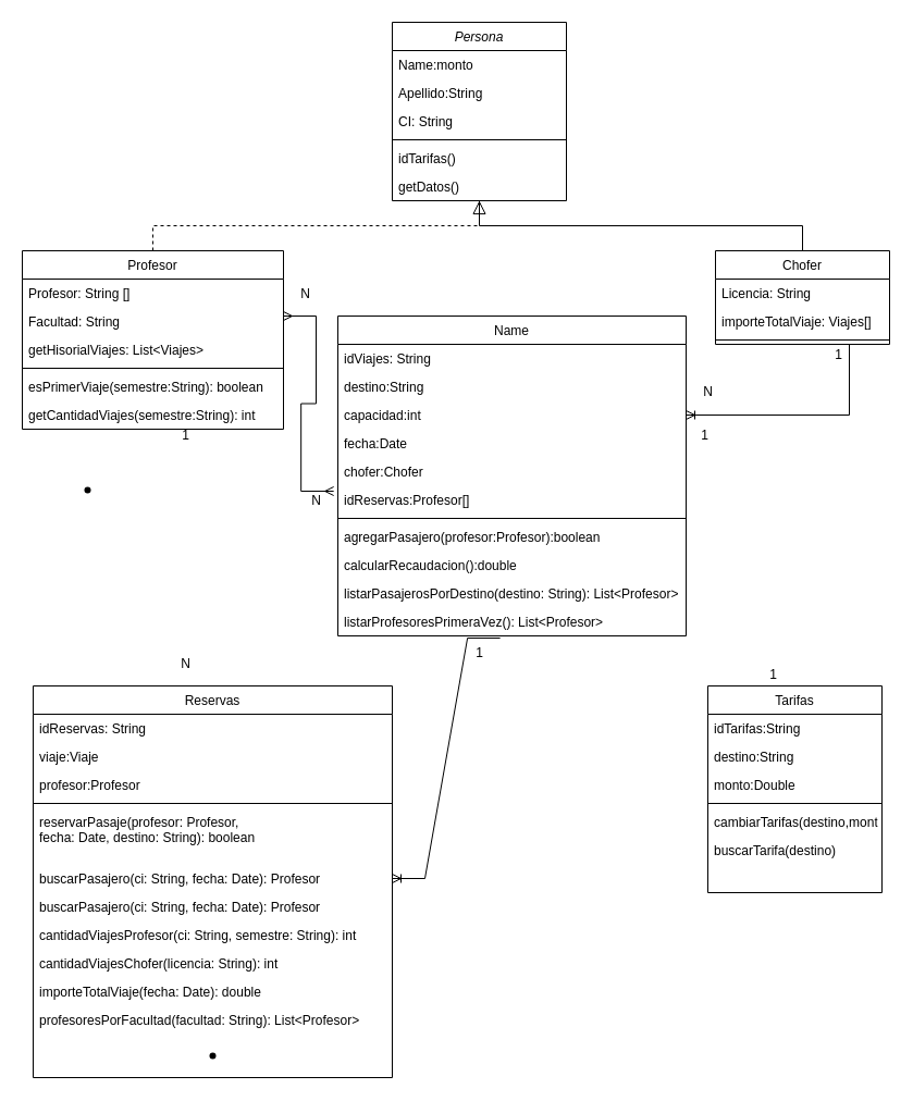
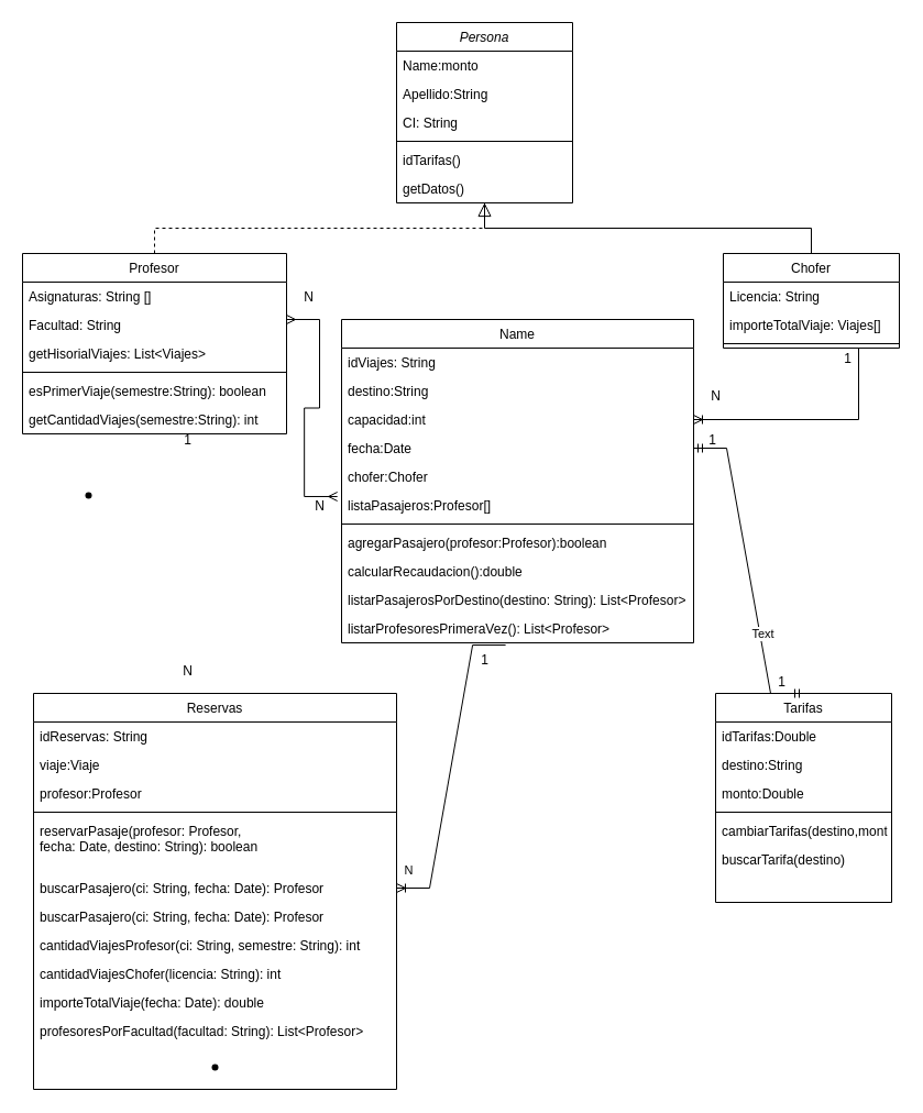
  <mxCell id="0" />
  <mxCell id="1" parent="0" />
  <mxCell id="2" value="Persona" style="swimlane;fontStyle=2;align=center;verticalAlign=top;childLayout=stackLayout;horizontal=1;startSize=26;horizontalStack=0;resizeParent=1;resizeLast=0;collapsible=1;marginBottom=0;rounded=0;shadow=0;strokeWidth=1;" parent="1" vertex="1"><mxGeometry x="360" y="20" width="160" height="164" as="geometry"><mxRectangle x="230" y="140" width="160" height="26" as="alternateBounds" /></mxGeometry></mxCell>
  <mxCell id="3" value="Name:monto" style="text;align=left;verticalAlign=top;spacingLeft=4;spacingRight=4;overflow=hidden;rotatable=0;points=[[0,0.5],[1,0.5]];portConstraint=eastwest;" parent="2" vertex="1"><mxGeometry y="26" width="160" height="26" as="geometry" /></mxCell>
  <mxCell id="4" value="Apellido:String" style="text;align=left;verticalAlign=top;spacingLeft=4;spacingRight=4;overflow=hidden;rotatable=0;points=[[0,0.5],[1,0.5]];portConstraint=eastwest;rounded=0;shadow=0;html=0;" parent="2" vertex="1"><mxGeometry y="52" width="160" height="26" as="geometry" /></mxCell>
  <mxCell id="5" value="CI: String" style="text;align=left;verticalAlign=top;spacingLeft=4;spacingRight=4;overflow=hidden;rotatable=0;points=[[0,0.5],[1,0.5]];portConstraint=eastwest;rounded=0;shadow=0;html=0;" parent="2" vertex="1"><mxGeometry y="78" width="160" height="26" as="geometry" /></mxCell>
  <mxCell id="6" value="" style="line;html=1;strokeWidth=1;align=left;verticalAlign=middle;spacingTop=-1;spacingLeft=3;spacingRight=3;rotatable=0;labelPosition=right;points=[];portConstraint=eastwest;" parent="2" vertex="1"><mxGeometry y="104" width="160" height="8" as="geometry" /></mxCell>
  <mxCell id="7" value="idTarifas()" style="text;align=left;verticalAlign=top;spacingLeft=4;spacingRight=4;overflow=hidden;rotatable=0;points=[[0,0.5],[1,0.5]];portConstraint=eastwest;" parent="2" vertex="1"><mxGeometry y="112" width="160" height="26" as="geometry" /></mxCell>
  <mxCell id="8" value="getDatos()" style="text;align=left;verticalAlign=top;spacingLeft=4;spacingRight=4;overflow=hidden;rotatable=0;points=[[0,0.5],[1,0.5]];portConstraint=eastwest;" vertex="1" parent="2"><mxGeometry y="138" width="160" height="26" as="geometry" /></mxCell>
  <mxCell id="9" value="Profesor" style="swimlane;fontStyle=0;align=center;verticalAlign=top;childLayout=stackLayout;horizontal=1;startSize=26;horizontalStack=0;resizeParent=1;resizeLast=0;collapsible=1;marginBottom=0;rounded=0;shadow=0;strokeWidth=1;" parent="1" vertex="1"><mxGeometry x="20" y="230" width="240" height="164" as="geometry"><mxRectangle x="130" y="380" width="160" height="26" as="alternateBounds" /></mxGeometry></mxCell>
- <mxCell id="10" value="Profesor: String []" style="text;align=left;verticalAlign=top;spacingLeft=4;spacingRight=4;overflow=hidden;rotatable=0;points=[[0,0.5],[1,0.5]];portConstraint=eastwest;" parent="9" vertex="1"><mxGeometry y="26" width="240" height="26" as="geometry" /></mxCell>
+ <mxCell id="10" value="Asignaturas: String []" style="text;align=left;verticalAlign=top;spacingLeft=4;spacingRight=4;overflow=hidden;rotatable=0;points=[[0,0.5],[1,0.5]];portConstraint=eastwest;" parent="9" vertex="1"><mxGeometry y="26" width="240" height="26" as="geometry" /></mxCell>
  <mxCell id="11" value="Facultad: String" style="text;align=left;verticalAlign=top;spacingLeft=4;spacingRight=4;overflow=hidden;rotatable=0;points=[[0,0.5],[1,0.5]];portConstraint=eastwest;rounded=0;shadow=0;html=0;" parent="9" vertex="1"><mxGeometry y="52" width="240" height="26" as="geometry" /></mxCell>
  <mxCell id="12" value="getHisorialViajes: List&lt;Viajes&gt;&#10;&#10;&#10;&#10;&#10;&#10;&#10;" style="text;align=left;verticalAlign=top;spacingLeft=4;spacingRight=4;overflow=hidden;rotatable=0;points=[[0,0.5],[1,0.5]];portConstraint=eastwest;rounded=0;shadow=0;html=0;" parent="9" vertex="1"><mxGeometry y="78" width="240" height="26" as="geometry" /></mxCell>
  <mxCell id="13" value="" style="line;html=1;strokeWidth=1;align=left;verticalAlign=middle;spacingTop=-1;spacingLeft=3;spacingRight=3;rotatable=0;labelPosition=right;points=[];portConstraint=eastwest;" parent="9" vertex="1"><mxGeometry y="104" width="240" height="8" as="geometry" /></mxCell>
  <mxCell id="14" value="esPrimerViaje(semestre:String): boolean" style="text;align=left;verticalAlign=top;spacingLeft=4;spacingRight=4;overflow=hidden;rotatable=0;points=[[0,0.5],[1,0.5]];portConstraint=eastwest;rounded=0;shadow=0;html=0;" vertex="1" parent="9"><mxGeometry y="112" width="240" height="26" as="geometry" /></mxCell>
  <mxCell id="15" value="getCantidadViajes(semestre:String): int" style="text;align=left;verticalAlign=top;spacingLeft=4;spacingRight=4;overflow=hidden;rotatable=0;points=[[0,0.5],[1,0.5]];portConstraint=eastwest;rounded=0;shadow=0;html=0;" vertex="1" parent="9"><mxGeometry y="138" width="240" height="26" as="geometry" /></mxCell>
  <mxCell id="16" value="" style="endArrow=block;endSize=10;endFill=0;shadow=0;strokeWidth=1;rounded=0;edgeStyle=elbowEdgeStyle;elbow=vertical;dashed=1;" parent="1" source="9" target="2" edge="1"><mxGeometry width="160" relative="1" as="geometry"><mxPoint x="190" y="213" as="sourcePoint" /><mxPoint x="190" y="213" as="targetPoint" /></mxGeometry></mxCell>
  <mxCell id="17" value="Chofer" style="swimlane;fontStyle=0;align=center;verticalAlign=top;childLayout=stackLayout;horizontal=1;startSize=26;horizontalStack=0;resizeParent=1;resizeLast=0;collapsible=1;marginBottom=0;rounded=0;shadow=0;strokeWidth=1;" parent="1" vertex="1"><mxGeometry x="657" y="230" width="160" height="86" as="geometry"><mxRectangle x="340" y="380" width="170" height="26" as="alternateBounds" /></mxGeometry></mxCell>
  <mxCell id="18" value="Licencia: String" style="text;align=left;verticalAlign=top;spacingLeft=4;spacingRight=4;overflow=hidden;rotatable=0;points=[[0,0.5],[1,0.5]];portConstraint=eastwest;" parent="17" vertex="1"><mxGeometry y="26" width="160" height="26" as="geometry" /></mxCell>
  <mxCell id="19" value="importeTotalViaje: Viajes[]" style="text;align=left;verticalAlign=top;spacingLeft=4;spacingRight=4;overflow=hidden;rotatable=0;points=[[0,0.5],[1,0.5]];portConstraint=eastwest;rounded=0;shadow=0;html=0;" vertex="1" parent="17"><mxGeometry y="52" width="160" height="26" as="geometry" /></mxCell>
  <mxCell id="20" value="" style="line;html=1;strokeWidth=1;align=left;verticalAlign=middle;spacingTop=-1;spacingLeft=3;spacingRight=3;rotatable=0;labelPosition=right;points=[];portConstraint=eastwest;" parent="17" vertex="1"><mxGeometry y="78" width="160" height="8" as="geometry" /></mxCell>
  <mxCell id="21" value="" style="endArrow=none;endSize=10;endFill=0;shadow=0;strokeWidth=1;rounded=0;edgeStyle=elbowEdgeStyle;elbow=vertical;" parent="1" source="17" target="2" edge="1"><mxGeometry width="160" relative="1" as="geometry"><mxPoint x="200" y="383" as="sourcePoint" /><mxPoint x="300" y="281" as="targetPoint" /></mxGeometry></mxCell>
  <mxCell id="22" value="Reservas" style="swimlane;fontStyle=0;align=center;verticalAlign=top;childLayout=stackLayout;horizontal=1;startSize=26;horizontalStack=0;resizeParent=1;resizeLast=0;collapsible=1;marginBottom=0;rounded=0;shadow=0;strokeWidth=1;" parent="1" vertex="1"><mxGeometry x="30" y="630" width="330" height="360" as="geometry"><mxRectangle x="550" y="140" width="160" height="26" as="alternateBounds" /></mxGeometry></mxCell>
  <mxCell id="23" value="idReservas: String" style="text;align=left;verticalAlign=top;spacingLeft=4;spacingRight=4;overflow=hidden;rotatable=0;points=[[0,0.5],[1,0.5]];portConstraint=eastwest;" parent="22" vertex="1"><mxGeometry y="26" width="330" height="26" as="geometry" /></mxCell>
  <mxCell id="24" value="viaje:Viaje" style="text;align=left;verticalAlign=top;spacingLeft=4;spacingRight=4;overflow=hidden;rotatable=0;points=[[0,0.5],[1,0.5]];portConstraint=eastwest;rounded=0;shadow=0;html=0;" parent="22" vertex="1"><mxGeometry y="52" width="330" height="26" as="geometry" /></mxCell>
  <mxCell id="25" value="profesor:Profesor" style="text;align=left;verticalAlign=top;spacingLeft=4;spacingRight=4;overflow=hidden;rotatable=0;points=[[0,0.5],[1,0.5]];portConstraint=eastwest;rounded=0;shadow=0;html=0;" parent="22" vertex="1"><mxGeometry y="78" width="330" height="26" as="geometry" /></mxCell>
  <mxCell id="26" value="" style="line;html=1;strokeWidth=1;align=left;verticalAlign=middle;spacingTop=-1;spacingLeft=3;spacingRight=3;rotatable=0;labelPosition=right;points=[];portConstraint=eastwest;" parent="22" vertex="1"><mxGeometry y="104" width="330" height="8" as="geometry" /></mxCell>
  <mxCell id="27" value="reservarPasaje(profesor: Profesor,&#10;fecha: Date, destino: String): boolean" style="text;align=left;verticalAlign=top;spacingLeft=4;spacingRight=4;overflow=hidden;rotatable=0;points=[[0,0.5],[1,0.5]];portConstraint=eastwest;" parent="22" vertex="1"><mxGeometry y="112" width="330" height="52" as="geometry" /></mxCell>
  <mxCell id="28" value="buscarPasajero(ci: String, fecha: Date): Profesor" style="text;align=left;verticalAlign=top;spacingLeft=4;spacingRight=4;overflow=hidden;rotatable=0;points=[[0,0.5],[1,0.5]];portConstraint=eastwest;" parent="22" vertex="1"><mxGeometry y="164" width="330" height="26" as="geometry" /></mxCell>
  <mxCell id="29" value="buscarPasajero(ci: String, fecha: Date): Profesor" style="text;align=left;verticalAlign=top;spacingLeft=4;spacingRight=4;overflow=hidden;rotatable=0;points=[[0,0.5],[1,0.5]];portConstraint=eastwest;" vertex="1" parent="22"><mxGeometry y="190" width="330" height="26" as="geometry" /></mxCell>
  <mxCell id="30" value="cantidadViajesProfesor(ci: String, semestre: String): int" style="text;align=left;verticalAlign=top;spacingLeft=4;spacingRight=4;overflow=hidden;rotatable=0;points=[[0,0.5],[1,0.5]];portConstraint=eastwest;" parent="22" vertex="1"><mxGeometry y="216" width="330" height="26" as="geometry" /></mxCell>
  <mxCell id="31" value="cantidadViajesChofer(licencia: String): int" style="text;align=left;verticalAlign=top;spacingLeft=4;spacingRight=4;overflow=hidden;rotatable=0;points=[[0,0.5],[1,0.5]];portConstraint=eastwest;" vertex="1" parent="22"><mxGeometry y="242" width="330" height="26" as="geometry" /></mxCell>
  <mxCell id="32" value="importeTotalViaje(fecha: Date): double" style="text;align=left;verticalAlign=top;spacingLeft=4;spacingRight=4;overflow=hidden;rotatable=0;points=[[0,0.5],[1,0.5]];portConstraint=eastwest;" vertex="1" parent="22"><mxGeometry y="268" width="330" height="26" as="geometry" /></mxCell>
  <mxCell id="33" value="profesoresPorFacultad(facultad: String): List&lt;Profesor&gt;" style="text;align=left;verticalAlign=top;spacingLeft=4;spacingRight=4;overflow=hidden;rotatable=0;points=[[0,0.5],[1,0.5]];portConstraint=eastwest;" vertex="1" parent="22"><mxGeometry y="294" width="330" height="26" as="geometry" /></mxCell>
  <mxCell id="34" value="" style="shape=waypoint;sketch=0;size=6;pointerEvents=1;points=[];fillColor=default;resizable=0;rotatable=0;perimeter=centerPerimeter;snapToPoint=1;verticalAlign=top;fontStyle=0;startSize=26;rounded=0;shadow=0;strokeWidth=1;" parent="22" vertex="1"><mxGeometry y="320" width="330" height="40" as="geometry" /></mxCell>
  <mxCell id="35" value="Name" style="swimlane;fontStyle=0;align=center;verticalAlign=top;childLayout=stackLayout;horizontal=1;startSize=26;horizontalStack=0;resizeParent=1;resizeLast=0;collapsible=1;marginBottom=0;rounded=0;shadow=0;strokeWidth=1;" parent="1" vertex="1"><mxGeometry x="310" y="290" width="320" height="294" as="geometry"><mxRectangle x="550" y="140" width="160" height="26" as="alternateBounds" /></mxGeometry></mxCell>
  <mxCell id="36" value="idViajes: String" style="text;align=left;verticalAlign=top;spacingLeft=4;spacingRight=4;overflow=hidden;rotatable=0;points=[[0,0.5],[1,0.5]];portConstraint=eastwest;" parent="35" vertex="1"><mxGeometry y="26" width="320" height="26" as="geometry" /></mxCell>
  <mxCell id="37" value="destino:String" style="text;align=left;verticalAlign=top;spacingLeft=4;spacingRight=4;overflow=hidden;rotatable=0;points=[[0,0.5],[1,0.5]];portConstraint=eastwest;rounded=0;shadow=0;html=0;" vertex="1" parent="35"><mxGeometry y="52" width="320" height="26" as="geometry" /></mxCell>
  <mxCell id="38" value="capacidad:int" style="text;align=left;verticalAlign=top;spacingLeft=4;spacingRight=4;overflow=hidden;rotatable=0;points=[[0,0.5],[1,0.5]];portConstraint=eastwest;rounded=0;shadow=0;html=0;" parent="35" vertex="1"><mxGeometry y="78" width="320" height="26" as="geometry" /></mxCell>
  <mxCell id="39" value="fecha:Date" style="text;align=left;verticalAlign=top;spacingLeft=4;spacingRight=4;overflow=hidden;rotatable=0;points=[[0,0.5],[1,0.5]];portConstraint=eastwest;rounded=0;shadow=0;html=0;" parent="35" vertex="1"><mxGeometry y="104" width="320" height="26" as="geometry" /></mxCell>
  <mxCell id="40" value="chofer:Chofer" style="text;align=left;verticalAlign=top;spacingLeft=4;spacingRight=4;overflow=hidden;rotatable=0;points=[[0,0.5],[1,0.5]];portConstraint=eastwest;rounded=0;shadow=0;html=0;" parent="35" vertex="1"><mxGeometry y="130" width="320" height="26" as="geometry" /></mxCell>
- <mxCell id="41" value="idReservas:Profesor[]" style="text;align=left;verticalAlign=top;spacingLeft=4;spacingRight=4;overflow=hidden;rotatable=0;points=[[0,0.5],[1,0.5]];portConstraint=eastwest;rounded=0;shadow=0;html=0;" vertex="1" parent="35"><mxGeometry y="156" width="320" height="26" as="geometry" /></mxCell>
+ <mxCell id="41" value="listaPasajeros:Profesor[]" style="text;align=left;verticalAlign=top;spacingLeft=4;spacingRight=4;overflow=hidden;rotatable=0;points=[[0,0.5],[1,0.5]];portConstraint=eastwest;rounded=0;shadow=0;html=0;" vertex="1" parent="35"><mxGeometry y="156" width="320" height="26" as="geometry" /></mxCell>
  <mxCell id="42" value="" style="line;html=1;strokeWidth=1;align=left;verticalAlign=middle;spacingTop=-1;spacingLeft=3;spacingRight=3;rotatable=0;labelPosition=right;points=[];portConstraint=eastwest;" parent="35" vertex="1"><mxGeometry y="182" width="320" height="8" as="geometry" /></mxCell>
  <mxCell id="43" value="agregarPasajero(profesor:Profesor):boolean" style="text;align=left;verticalAlign=top;spacingLeft=4;spacingRight=4;overflow=hidden;rotatable=0;points=[[0,0.5],[1,0.5]];portConstraint=eastwest;" parent="35" vertex="1"><mxGeometry y="190" width="320" height="26" as="geometry" /></mxCell>
  <mxCell id="44" value="calcularRecaudacion():double" style="text;align=left;verticalAlign=top;spacingLeft=4;spacingRight=4;overflow=hidden;rotatable=0;points=[[0,0.5],[1,0.5]];portConstraint=eastwest;" vertex="1" parent="35"><mxGeometry y="216" width="320" height="26" as="geometry" /></mxCell>
  <mxCell id="45" value="listarPasajerosPorDestino(destino: String): List&lt;Profesor&gt;" style="text;align=left;verticalAlign=top;spacingLeft=4;spacingRight=4;overflow=hidden;rotatable=0;points=[[0,0.5],[1,0.5]];portConstraint=eastwest;" vertex="1" parent="35"><mxGeometry y="242" width="320" height="26" as="geometry" /></mxCell>
  <mxCell id="46" value="listarProfesoresPrimeraVez(): List&lt;Profesor&gt;&#10;&#10;&#10;&#10;&#10;&#10;&#10;" style="text;align=left;verticalAlign=top;spacingLeft=4;spacingRight=4;overflow=hidden;rotatable=0;points=[[0,0.5],[1,0.5]];portConstraint=eastwest;" vertex="1" parent="35"><mxGeometry y="268" width="320" height="26" as="geometry" /></mxCell>
  <mxCell id="47" value="Tarifas" style="swimlane;fontStyle=0;align=center;verticalAlign=top;childLayout=stackLayout;horizontal=1;startSize=26;horizontalStack=0;resizeParent=1;resizeLast=0;collapsible=1;marginBottom=0;rounded=0;shadow=0;strokeWidth=1;" parent="1" vertex="1"><mxGeometry x="650" y="630" width="160" height="190" as="geometry"><mxRectangle x="550" y="140" width="160" height="26" as="alternateBounds" /></mxGeometry></mxCell>
- <mxCell id="48" value="idTarifas:String" style="text;align=left;verticalAlign=top;spacingLeft=4;spacingRight=4;overflow=hidden;rotatable=0;points=[[0,0.5],[1,0.5]];portConstraint=eastwest;" parent="47" vertex="1"><mxGeometry y="26" width="160" height="26" as="geometry" /></mxCell>
+ <mxCell id="48" value="idTarifas:Double" style="text;align=left;verticalAlign=top;spacingLeft=4;spacingRight=4;overflow=hidden;rotatable=0;points=[[0,0.5],[1,0.5]];portConstraint=eastwest;" parent="47" vertex="1"><mxGeometry y="26" width="160" height="26" as="geometry" /></mxCell>
  <mxCell id="49" value="destino:String" style="text;align=left;verticalAlign=top;spacingLeft=4;spacingRight=4;overflow=hidden;rotatable=0;points=[[0,0.5],[1,0.5]];portConstraint=eastwest;rounded=0;shadow=0;html=0;" parent="47" vertex="1"><mxGeometry y="52" width="160" height="26" as="geometry" /></mxCell>
  <mxCell id="50" value="monto:Double" style="text;align=left;verticalAlign=top;spacingLeft=4;spacingRight=4;overflow=hidden;rotatable=0;points=[[0,0.5],[1,0.5]];portConstraint=eastwest;rounded=0;shadow=0;html=0;" parent="47" vertex="1"><mxGeometry y="78" width="160" height="26" as="geometry" /></mxCell>
  <mxCell id="51" value="" style="line;html=1;strokeWidth=1;align=left;verticalAlign=middle;spacingTop=-1;spacingLeft=3;spacingRight=3;rotatable=0;labelPosition=right;points=[];portConstraint=eastwest;" parent="47" vertex="1"><mxGeometry y="104" width="160" height="8" as="geometry" /></mxCell>
  <mxCell id="52" value="cambiarTarifas(destino,monto)" style="text;align=left;verticalAlign=top;spacingLeft=4;spacingRight=4;overflow=hidden;rotatable=0;points=[[0,0.5],[1,0.5]];portConstraint=eastwest;rounded=0;shadow=0;html=0;" parent="47" vertex="1"><mxGeometry y="112" width="160" height="26" as="geometry" /></mxCell>
  <mxCell id="53" value="buscarTarifa(destino)" style="text;align=left;verticalAlign=top;spacingLeft=4;spacingRight=4;overflow=hidden;rotatable=0;points=[[0,0.5],[1,0.5]];portConstraint=eastwest;rounded=0;shadow=0;html=0;" parent="47" vertex="1"><mxGeometry y="138" width="160" height="52" as="geometry" /></mxCell>
  <mxCell id="54" value="" style="shape=waypoint;sketch=0;size=6;pointerEvents=1;points=[];fillColor=default;resizable=0;rotatable=0;perimeter=centerPerimeter;snapToPoint=1;verticalAlign=top;fontStyle=0;startSize=26;rounded=0;shadow=0;strokeWidth=1;" parent="1" vertex="1"><mxGeometry x="60" y="430" width="40" height="40" as="geometry" /></mxCell>
  <mxCell id="55" value="1" style="text;html=1;align=center;verticalAlign=middle;resizable=0;points=[];autosize=1;strokeColor=none;fillColor=none;" vertex="1" parent="1"><mxGeometry x="760" y="316" width="20" height="20" as="geometry" /></mxCell>
  <mxCell id="56" value="" style="edgeStyle=entityRelationEdgeStyle;fontSize=12;html=1;endArrow=ERoneToMany;rounded=0;entryX=1;entryY=0.5;entryDx=0;entryDy=0;exitX=0.466;exitY=1.077;exitDx=0;exitDy=0;exitPerimeter=0;" edge="1" parent="1" source="46" target="28"><mxGeometry width="100" height="100" relative="1" as="geometry"><mxPoint x="450" y="820" as="sourcePoint" /><mxPoint x="550" y="720" as="targetPoint" /></mxGeometry></mxCell>
  <mxCell id="57" value="1" style="text;html=1;align=center;verticalAlign=middle;resizable=0;points=[];autosize=1;strokeColor=none;fillColor=none;" vertex="1" parent="1"><mxGeometry x="430" y="590" width="20" height="20" as="geometry" /></mxCell>
+ <mxCell id="58" value="" style="edgeStyle=entityRelationEdgeStyle;fontSize=12;html=1;endArrow=ERmandOne;startArrow=ERmandOne;rounded=0;exitX=0.5;exitY=0;exitDx=0;exitDy=0;" edge="1" parent="1" source="47" target="39"><mxGeometry width="100" height="100" relative="1" as="geometry"><mxPoint x="770" y="630" as="sourcePoint" /><mxPoint x="660" y="407" as="targetPoint" /></mxGeometry></mxCell>
+ <mxCell id="59" value="N" style="edgeLabel;html=1;align=center;verticalAlign=middle;resizable=0;points=[];" vertex="1" connectable="0" parent="58"><mxGeometry x="0.907" relative="1" as="geometry"><mxPoint x="-273" y="383" as="offset" /></mxGeometry></mxCell>
+ <mxCell id="60" value="Text" style="edgeLabel;html=1;align=center;verticalAlign=middle;resizable=0;points=[];" vertex="1" connectable="0" parent="58"><mxGeometry x="-0.245" y="-4" relative="1" as="geometry"><mxPoint x="2" y="23" as="offset" /></mxGeometry></mxCell>
  <mxCell id="61" value="1" style="text;html=1;align=center;verticalAlign=middle;resizable=0;points=[];autosize=1;strokeColor=none;fillColor=none;" vertex="1" parent="1"><mxGeometry x="637" y="390" width="20" height="20" as="geometry" /></mxCell>
  <mxCell id="62" value="1" style="text;html=1;align=center;verticalAlign=middle;resizable=0;points=[];autosize=1;strokeColor=none;fillColor=none;" vertex="1" parent="1"><mxGeometry x="700" y="610" width="20" height="20" as="geometry" /></mxCell>
  <mxCell id="63" value="N" style="text;html=1;align=center;verticalAlign=middle;resizable=0;points=[];autosize=1;strokeColor=none;fillColor=none;" vertex="1" parent="1"><mxGeometry x="160" y="600" width="20" height="20" as="geometry" /></mxCell>
  <mxCell id="64" value="1" style="text;html=1;align=center;verticalAlign=middle;resizable=0;points=[];autosize=1;strokeColor=none;fillColor=none;" vertex="1" parent="1"><mxGeometry x="160" y="390" width="20" height="20" as="geometry" /></mxCell>
  <mxCell id="65" value="" style="edgeStyle=entityRelationEdgeStyle;fontSize=12;html=1;endArrow=ERmany;startArrow=ERmany;rounded=0;entryX=-0.012;entryY=0.192;entryDx=0;entryDy=0;entryPerimeter=0;" edge="1" parent="1" target="41"><mxGeometry width="100" height="100" relative="1" as="geometry"><mxPoint x="260" y="290" as="sourcePoint" /><mxPoint x="360" y="190" as="targetPoint" /></mxGeometry></mxCell>
  <mxCell id="66" value="N" style="text;html=1;align=center;verticalAlign=middle;resizable=0;points=[];autosize=1;strokeColor=none;fillColor=none;" vertex="1" parent="1"><mxGeometry x="270" y="260" width="20" height="20" as="geometry" /></mxCell>
  <mxCell id="67" value="N" style="text;html=1;align=center;verticalAlign=middle;resizable=0;points=[];autosize=1;strokeColor=none;fillColor=none;" vertex="1" parent="1"><mxGeometry x="280" y="450" width="20" height="20" as="geometry" /></mxCell>
  <mxCell id="68" value="" style="edgeStyle=entityRelationEdgeStyle;fontSize=12;html=1;endArrow=ERoneToMany;rounded=0;entryX=1;entryY=0.5;entryDx=0;entryDy=0;" edge="1" parent="1" target="38"><mxGeometry width="100" height="100" relative="1" as="geometry"><mxPoint x="750" y="316" as="sourcePoint" /><mxPoint x="710" y="450" as="targetPoint" /></mxGeometry></mxCell>
  <mxCell id="69" value="N" style="text;html=1;align=center;verticalAlign=middle;resizable=0;points=[];autosize=1;strokeColor=none;fillColor=none;" vertex="1" parent="1"><mxGeometry x="640" y="350" width="20" height="20" as="geometry" /></mxCell>
